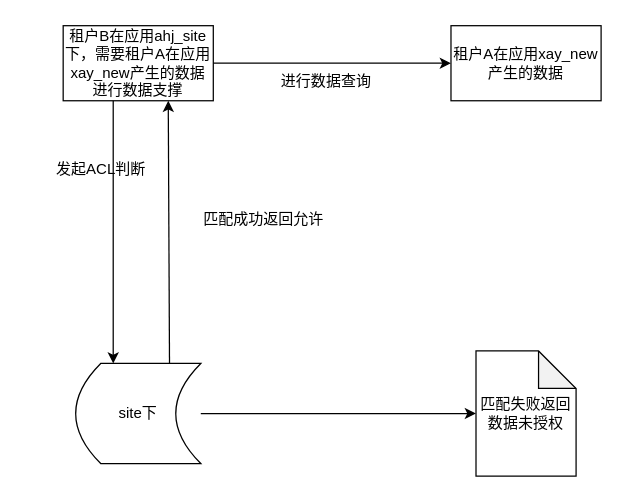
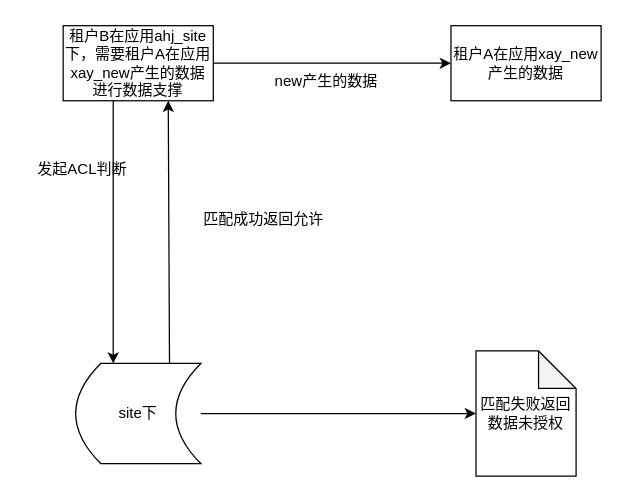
  <mxCell id="0" />
  <mxCell id="1" parent="0" />
  <mxCell id="2" value="租户A在应用xay_new产生的数据" style="rounded=0;whiteSpace=wrap;html=1;" vertex="1" parent="1"><mxGeometry x="360" y="20" width="120" height="60" as="geometry" /></mxCell>
  <mxCell id="3" value="租户B在应用ahj_site下，需要租户A在应用xay_new产生的数据进行数据支撑" style="rounded=0;whiteSpace=wrap;html=1;" vertex="1" parent="1"><mxGeometry x="50" y="20" width="120" height="60" as="geometry" /></mxCell>
  <mxCell id="4" value="site下" style="shape=dataStorage;whiteSpace=wrap;html=1;fixedSize=1;" vertex="1" parent="1"><mxGeometry x="60" y="290" width="100" height="80" as="geometry" /></mxCell>
  <mxCell id="5" value="" style="endArrow=classic;html=1;rounded=0;exitX=0.5;exitY=1;exitDx=0;exitDy=0;" edge="1" parent="1"><mxGeometry width="50" height="50" relative="1" as="geometry"><mxPoint x="90" y="80" as="sourcePoint" /><mxPoint x="90" y="290" as="targetPoint" /></mxGeometry></mxCell>
- <mxCell id="6" value="发起ACL判断" style="text;html=1;align=center;verticalAlign=middle;resizable=0;points=[];autosize=1;strokeColor=none;fillColor=none;" vertex="1" parent="1"><mxGeometry x="35" y="120" width="90" height="30" as="geometry" /></mxCell>
+ <mxCell id="6" value="发起ACL判断" style="text;html=1;align=center;verticalAlign=middle;resizable=0;points=[];autosize=1;strokeColor=none;fillColor=none;" vertex="1" parent="1"><mxGeometry x="20" y="120" width="90" height="30" as="geometry" /></mxCell>
  <mxCell id="7" value="" style="endArrow=classic;html=1;rounded=0;entryX=0.7;entryY=1;entryDx=0;entryDy=0;entryPerimeter=0;exitX=0.75;exitY=0;exitDx=0;exitDy=0;" edge="1" parent="1" source="4" target="3"><mxGeometry width="50" height="50" relative="1" as="geometry"><mxPoint x="411.86" y="245" as="sourcePoint" /><mxPoint x="220" y="330" as="targetPoint" /></mxGeometry></mxCell>
  <mxCell id="8" value="匹配成功返回允许" style="text;html=1;align=center;verticalAlign=middle;resizable=0;points=[];autosize=1;strokeColor=none;fillColor=none;" vertex="1" parent="1"><mxGeometry x="150" y="160" width="120" height="30" as="geometry" /></mxCell>
  <mxCell id="9" value="" style="endArrow=classic;html=1;rounded=0;exitX=1;exitY=0.5;exitDx=0;exitDy=0;entryX=0;entryY=0.5;entryDx=0;entryDy=0;" edge="1" parent="1" source="3" target="2"><mxGeometry width="50" height="50" relative="1" as="geometry"><mxPoint x="170" y="380" as="sourcePoint" /><mxPoint x="220" y="330" as="targetPoint" /></mxGeometry></mxCell>
- <mxCell id="10" value="进行数据查询" style="text;html=1;align=center;verticalAlign=middle;resizable=0;points=[];autosize=1;strokeColor=none;fillColor=none;" vertex="1" parent="1"><mxGeometry x="210" y="50" width="100" height="30" as="geometry" /></mxCell>
+ <mxCell id="10" value="new产生的数据" style="text;html=1;align=center;verticalAlign=middle;resizable=0;points=[];autosize=1;strokeColor=none;fillColor=none;" vertex="1" parent="1"><mxGeometry x="210" y="50" width="100" height="30" as="geometry" /></mxCell>
  <mxCell id="11" value="" style="endArrow=classic;html=1;rounded=0;" edge="1" parent="1" source="4" target="12"><mxGeometry width="50" height="50" relative="1" as="geometry"><mxPoint x="621.96" y="245" as="sourcePoint" /><mxPoint x="646.819" y="72.121" as="targetPoint" /></mxGeometry></mxCell>
  <mxCell id="12" value="匹配失败返回数据未授权" style="shape=note;whiteSpace=wrap;html=1;backgroundOutline=1;darkOpacity=0.05;" vertex="1" parent="1"><mxGeometry x="380" y="280" width="80" height="100" as="geometry" /></mxCell>
